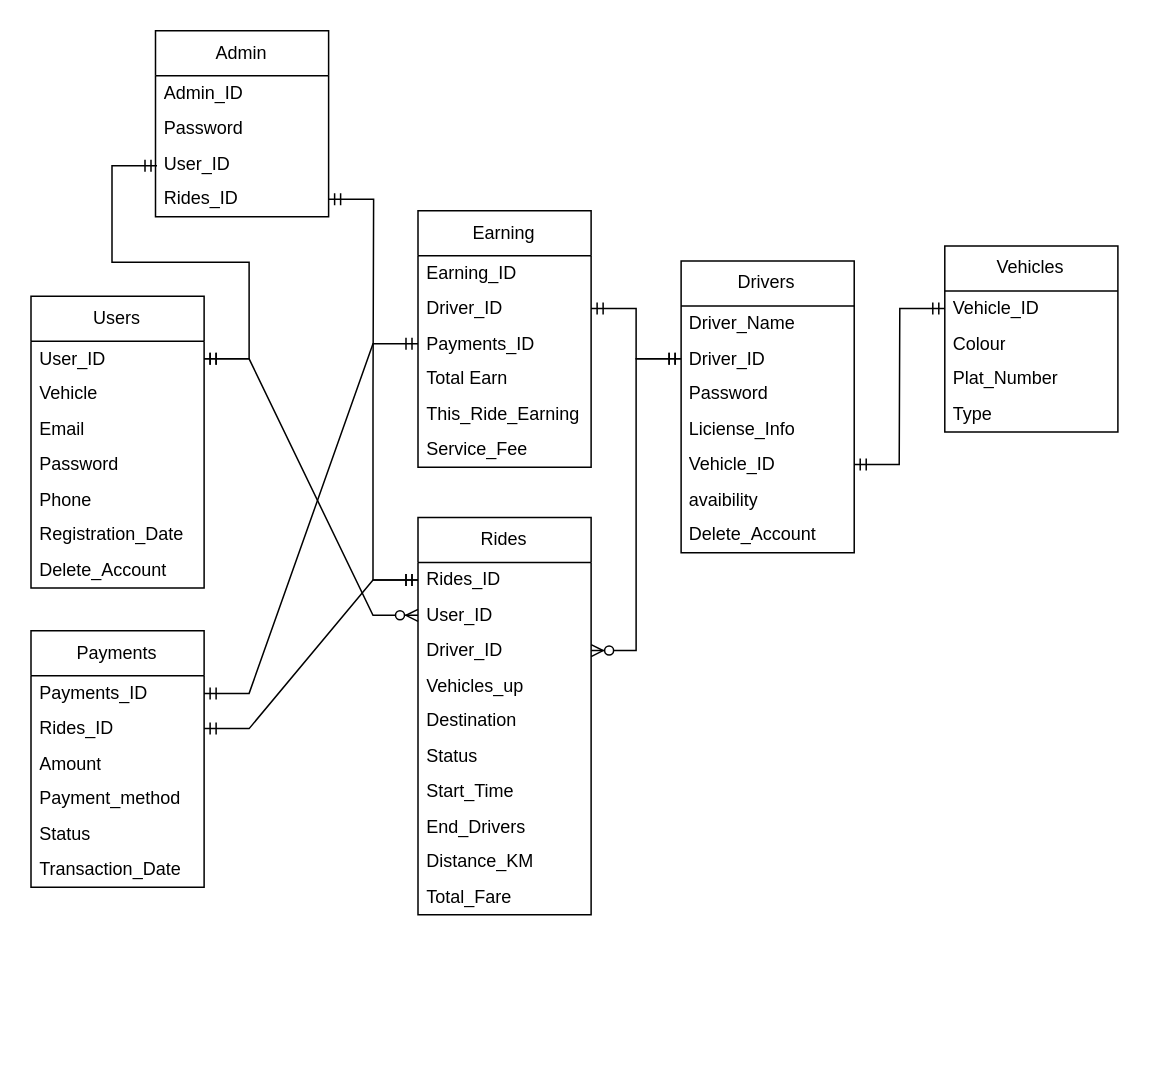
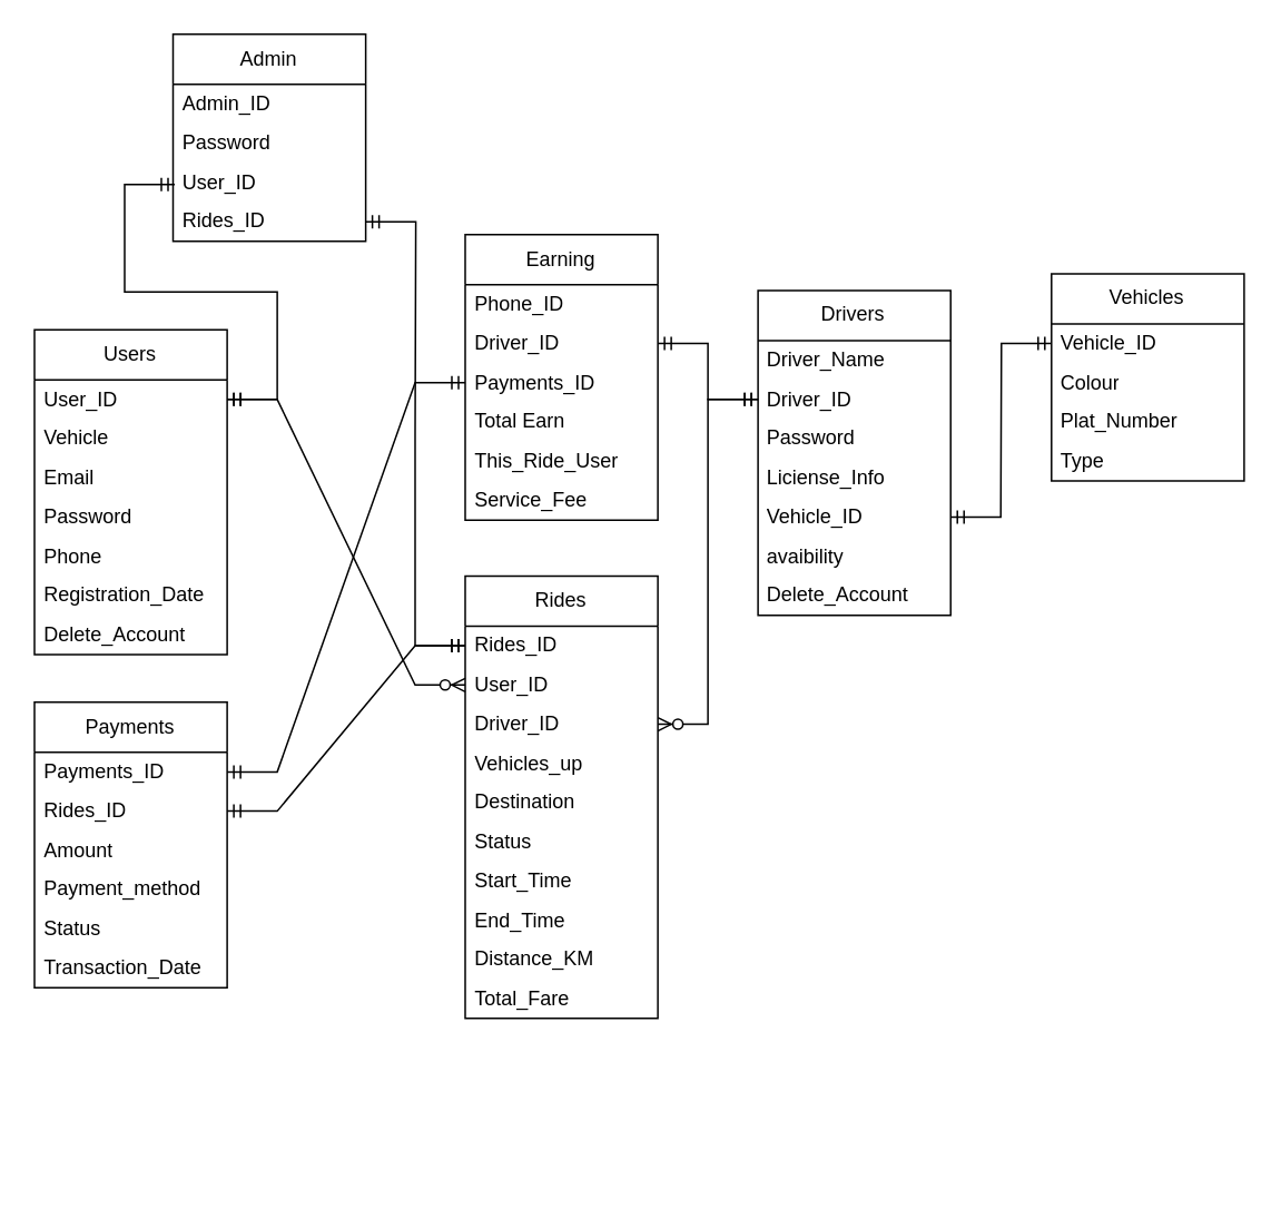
  <mxCell id="0" />
  <mxCell id="1" parent="0" />
  <mxCell id="2" value="Users" style="swimlane;fontStyle=0;childLayout=stackLayout;horizontal=1;startSize=30;horizontalStack=0;resizeParent=1;resizeParentMax=0;resizeLast=0;collapsible=1;marginBottom=0;whiteSpace=wrap;html=1;" parent="1" vertex="1"><mxGeometry x="20" y="196.98" width="115.405" height="194.458" as="geometry" /></mxCell>
  <mxCell id="3" value="User_ID" style="text;strokeColor=none;fillColor=none;align=left;verticalAlign=middle;spacingLeft=4;spacingRight=4;overflow=hidden;points=[[0,0.5],[1,0.5]];portConstraint=eastwest;rotatable=0;whiteSpace=wrap;html=1;" parent="2" vertex="1"><mxGeometry y="30" width="115.405" height="23.494" as="geometry" /></mxCell>
  <mxCell id="4" value="Vehicle" style="text;strokeColor=none;fillColor=none;align=left;verticalAlign=middle;spacingLeft=4;spacingRight=4;overflow=hidden;points=[[0,0.5],[1,0.5]];portConstraint=eastwest;rotatable=0;whiteSpace=wrap;html=1;" parent="2" vertex="1"><mxGeometry y="53.494" width="115.405" height="23.494" as="geometry" /></mxCell>
  <mxCell id="5" value="Email" style="text;strokeColor=none;fillColor=none;align=left;verticalAlign=middle;spacingLeft=4;spacingRight=4;overflow=hidden;points=[[0,0.5],[1,0.5]];portConstraint=eastwest;rotatable=0;whiteSpace=wrap;html=1;" parent="2" vertex="1"><mxGeometry y="76.988" width="115.405" height="23.494" as="geometry" /></mxCell>
  <mxCell id="6" value="Password" style="text;strokeColor=none;fillColor=none;align=left;verticalAlign=middle;spacingLeft=4;spacingRight=4;overflow=hidden;points=[[0,0.5],[1,0.5]];portConstraint=eastwest;rotatable=0;whiteSpace=wrap;html=1;" parent="2" vertex="1"><mxGeometry y="100.482" width="115.405" height="23.494" as="geometry" /></mxCell>
  <mxCell id="7" value="Phone" style="text;strokeColor=none;fillColor=none;align=left;verticalAlign=middle;spacingLeft=4;spacingRight=4;overflow=hidden;points=[[0,0.5],[1,0.5]];portConstraint=eastwest;rotatable=0;whiteSpace=wrap;html=1;" vertex="1" parent="2"><mxGeometry y="123.976" width="115.405" height="23.494" as="geometry" /></mxCell>
  <mxCell id="8" value="Registration_Date" style="text;strokeColor=none;fillColor=none;align=left;verticalAlign=middle;spacingLeft=4;spacingRight=4;overflow=hidden;points=[[0,0.5],[1,0.5]];portConstraint=eastwest;rotatable=0;whiteSpace=wrap;html=1;" parent="2" vertex="1"><mxGeometry y="147.47" width="115.405" height="23.494" as="geometry" /></mxCell>
  <mxCell id="9" value="Delete_Account" style="text;strokeColor=none;fillColor=none;align=left;verticalAlign=middle;spacingLeft=4;spacingRight=4;overflow=hidden;points=[[0,0.5],[1,0.5]];portConstraint=eastwest;rotatable=0;whiteSpace=wrap;html=1;" vertex="1" parent="2"><mxGeometry y="170.964" width="115.405" height="23.494" as="geometry" /></mxCell>
  <mxCell id="10" value="Drivers" style="swimlane;fontStyle=0;childLayout=stackLayout;horizontal=1;startSize=30;horizontalStack=0;resizeParent=1;resizeParentMax=0;resizeLast=0;collapsible=1;marginBottom=0;whiteSpace=wrap;html=1;" parent="1" vertex="1"><mxGeometry x="453.406" y="173.49" width="115.405" height="194.458" as="geometry" /></mxCell>
  <mxCell id="11" value="Driver_Name" style="text;strokeColor=none;fillColor=none;align=left;verticalAlign=middle;spacingLeft=4;spacingRight=4;overflow=hidden;points=[[0,0.5],[1,0.5]];portConstraint=eastwest;rotatable=0;whiteSpace=wrap;html=1;" parent="10" vertex="1"><mxGeometry y="30" width="115.405" height="23.494" as="geometry" /></mxCell>
  <mxCell id="12" value="Driver_ID" style="text;strokeColor=none;fillColor=none;align=left;verticalAlign=middle;spacingLeft=4;spacingRight=4;overflow=hidden;points=[[0,0.5],[1,0.5]];portConstraint=eastwest;rotatable=0;whiteSpace=wrap;html=1;" parent="10" vertex="1"><mxGeometry y="53.494" width="115.405" height="23.494" as="geometry" /></mxCell>
  <mxCell id="13" value="Password" style="text;strokeColor=none;fillColor=none;align=left;verticalAlign=middle;spacingLeft=4;spacingRight=4;overflow=hidden;points=[[0,0.5],[1,0.5]];portConstraint=eastwest;rotatable=0;whiteSpace=wrap;html=1;" parent="10" vertex="1"><mxGeometry y="76.988" width="115.405" height="23.494" as="geometry" /></mxCell>
  <mxCell id="14" value="Liciense_Info" style="text;strokeColor=none;fillColor=none;align=left;verticalAlign=middle;spacingLeft=4;spacingRight=4;overflow=hidden;points=[[0,0.5],[1,0.5]];portConstraint=eastwest;rotatable=0;whiteSpace=wrap;html=1;" parent="10" vertex="1"><mxGeometry y="100.482" width="115.405" height="23.494" as="geometry" /></mxCell>
  <mxCell id="15" value="Vehicle_ID" style="text;strokeColor=none;fillColor=none;align=left;verticalAlign=middle;spacingLeft=4;spacingRight=4;overflow=hidden;points=[[0,0.5],[1,0.5]];portConstraint=eastwest;rotatable=0;whiteSpace=wrap;html=1;" parent="10" vertex="1"><mxGeometry y="123.976" width="115.405" height="23.494" as="geometry" /></mxCell>
  <mxCell id="16" value="avaibility" style="text;strokeColor=none;fillColor=none;align=left;verticalAlign=middle;spacingLeft=4;spacingRight=4;overflow=hidden;points=[[0,0.5],[1,0.5]];portConstraint=eastwest;rotatable=0;whiteSpace=wrap;html=1;" parent="10" vertex="1"><mxGeometry y="147.47" width="115.405" height="23.494" as="geometry" /></mxCell>
  <mxCell id="17" value="Delete_Account" style="text;strokeColor=none;fillColor=none;align=left;verticalAlign=middle;spacingLeft=4;spacingRight=4;overflow=hidden;points=[[0,0.5],[1,0.5]];portConstraint=eastwest;rotatable=0;whiteSpace=wrap;html=1;" parent="10" vertex="1"><mxGeometry y="170.964" width="115.405" height="23.494" as="geometry" /></mxCell>
  <mxCell id="18" value="Rides" style="swimlane;fontStyle=0;childLayout=stackLayout;horizontal=1;startSize=30;horizontalStack=0;resizeParent=1;resizeParentMax=0;resizeLast=0;collapsible=1;marginBottom=0;whiteSpace=wrap;html=1;" parent="1" vertex="1"><mxGeometry x="278.004" y="344.462" width="115.405" height="264.94" as="geometry" /></mxCell>
  <mxCell id="19" value="Rides_ID" style="text;strokeColor=none;fillColor=none;align=left;verticalAlign=middle;spacingLeft=4;spacingRight=4;overflow=hidden;points=[[0,0.5],[1,0.5]];portConstraint=eastwest;rotatable=0;whiteSpace=wrap;html=1;" parent="18" vertex="1"><mxGeometry y="30" width="115.405" height="23.494" as="geometry" /></mxCell>
  <mxCell id="20" value="User_ID" style="text;strokeColor=none;fillColor=none;align=left;verticalAlign=middle;spacingLeft=4;spacingRight=4;overflow=hidden;points=[[0,0.5],[1,0.5]];portConstraint=eastwest;rotatable=0;whiteSpace=wrap;html=1;" parent="18" vertex="1"><mxGeometry y="53.494" width="115.405" height="23.494" as="geometry" /></mxCell>
  <mxCell id="21" value="Driver_ID" style="text;strokeColor=none;fillColor=none;align=left;verticalAlign=middle;spacingLeft=4;spacingRight=4;overflow=hidden;points=[[0,0.5],[1,0.5]];portConstraint=eastwest;rotatable=0;whiteSpace=wrap;html=1;" parent="18" vertex="1"><mxGeometry y="76.988" width="115.405" height="23.494" as="geometry" /></mxCell>
  <mxCell id="22" value="Vehicles_up" style="text;strokeColor=none;fillColor=none;align=left;verticalAlign=middle;spacingLeft=4;spacingRight=4;overflow=hidden;points=[[0,0.5],[1,0.5]];portConstraint=eastwest;rotatable=0;whiteSpace=wrap;html=1;" parent="18" vertex="1"><mxGeometry y="100.482" width="115.405" height="23.494" as="geometry" /></mxCell>
  <mxCell id="23" value="Destination" style="text;strokeColor=none;fillColor=none;align=left;verticalAlign=middle;spacingLeft=4;spacingRight=4;overflow=hidden;points=[[0,0.5],[1,0.5]];portConstraint=eastwest;rotatable=0;whiteSpace=wrap;html=1;" parent="18" vertex="1"><mxGeometry y="123.976" width="115.405" height="23.494" as="geometry" /></mxCell>
  <mxCell id="24" value="Status" style="text;strokeColor=none;fillColor=none;align=left;verticalAlign=middle;spacingLeft=4;spacingRight=4;overflow=hidden;points=[[0,0.5],[1,0.5]];portConstraint=eastwest;rotatable=0;whiteSpace=wrap;html=1;" parent="18" vertex="1"><mxGeometry y="147.47" width="115.405" height="23.494" as="geometry" /></mxCell>
  <mxCell id="25" value="Start_Time" style="text;strokeColor=none;fillColor=none;align=left;verticalAlign=middle;spacingLeft=4;spacingRight=4;overflow=hidden;points=[[0,0.5],[1,0.5]];portConstraint=eastwest;rotatable=0;whiteSpace=wrap;html=1;" vertex="1" parent="18"><mxGeometry y="170.964" width="115.405" height="23.494" as="geometry" /></mxCell>
- <mxCell id="26" value="End_Drivers" style="text;strokeColor=none;fillColor=none;align=left;verticalAlign=middle;spacingLeft=4;spacingRight=4;overflow=hidden;points=[[0,0.5],[1,0.5]];portConstraint=eastwest;rotatable=0;whiteSpace=wrap;html=1;" vertex="1" parent="18"><mxGeometry y="194.458" width="115.405" height="23.494" as="geometry" /></mxCell>
+ <mxCell id="26" value="End_Time" style="text;strokeColor=none;fillColor=none;align=left;verticalAlign=middle;spacingLeft=4;spacingRight=4;overflow=hidden;points=[[0,0.5],[1,0.5]];portConstraint=eastwest;rotatable=0;whiteSpace=wrap;html=1;" vertex="1" parent="18"><mxGeometry y="194.458" width="115.405" height="23.494" as="geometry" /></mxCell>
  <mxCell id="27" value="Distance_KM" style="text;strokeColor=none;fillColor=none;align=left;verticalAlign=middle;spacingLeft=4;spacingRight=4;overflow=hidden;points=[[0,0.5],[1,0.5]];portConstraint=eastwest;rotatable=0;whiteSpace=wrap;html=1;" vertex="1" parent="18"><mxGeometry y="217.952" width="115.405" height="23.494" as="geometry" /></mxCell>
  <mxCell id="28" value="Total_Fare" style="text;strokeColor=none;fillColor=none;align=left;verticalAlign=middle;spacingLeft=4;spacingRight=4;overflow=hidden;points=[[0,0.5],[1,0.5]];portConstraint=eastwest;rotatable=0;whiteSpace=wrap;html=1;" vertex="1" parent="18"><mxGeometry y="241.446" width="115.405" height="23.494" as="geometry" /></mxCell>
  <mxCell id="29" value="Vehicles" style="swimlane;fontStyle=0;childLayout=stackLayout;horizontal=1;startSize=30;horizontalStack=0;resizeParent=1;resizeParentMax=0;resizeLast=0;collapsible=1;marginBottom=0;whiteSpace=wrap;html=1;" parent="1" vertex="1"><mxGeometry x="629.195" y="163.49" width="115.405" height="123.976" as="geometry" /></mxCell>
  <mxCell id="30" value="Vehicle_ID" style="text;strokeColor=none;fillColor=none;align=left;verticalAlign=middle;spacingLeft=4;spacingRight=4;overflow=hidden;points=[[0,0.5],[1,0.5]];portConstraint=eastwest;rotatable=0;whiteSpace=wrap;html=1;" parent="29" vertex="1"><mxGeometry y="30" width="115.405" height="23.494" as="geometry" /></mxCell>
  <mxCell id="31" value="Colour" style="text;strokeColor=none;fillColor=none;align=left;verticalAlign=middle;spacingLeft=4;spacingRight=4;overflow=hidden;points=[[0,0.5],[1,0.5]];portConstraint=eastwest;rotatable=0;whiteSpace=wrap;html=1;" parent="29" vertex="1"><mxGeometry y="53.494" width="115.405" height="23.494" as="geometry" /></mxCell>
  <mxCell id="32" value="Plat_Number" style="text;strokeColor=none;fillColor=none;align=left;verticalAlign=middle;spacingLeft=4;spacingRight=4;overflow=hidden;points=[[0,0.5],[1,0.5]];portConstraint=eastwest;rotatable=0;whiteSpace=wrap;html=1;" parent="29" vertex="1"><mxGeometry y="76.988" width="115.405" height="23.494" as="geometry" /></mxCell>
  <mxCell id="33" value="Type" style="text;strokeColor=none;fillColor=none;align=left;verticalAlign=middle;spacingLeft=4;spacingRight=4;overflow=hidden;points=[[0,0.5],[1,0.5]];portConstraint=eastwest;rotatable=0;whiteSpace=wrap;html=1;" vertex="1" parent="29"><mxGeometry y="100.482" width="115.405" height="23.494" as="geometry" /></mxCell>
  <mxCell id="34" value="Payments" style="swimlane;fontStyle=0;childLayout=stackLayout;horizontal=1;startSize=30;horizontalStack=0;resizeParent=1;resizeParentMax=0;resizeLast=0;collapsible=1;marginBottom=0;whiteSpace=wrap;html=1;" parent="1" vertex="1"><mxGeometry x="20" y="420.002" width="115.405" height="170.964" as="geometry" /></mxCell>
  <mxCell id="35" value="&lt;span style=&quot;text-align: center;&quot;&gt;Payments&lt;/span&gt;_ID" style="text;strokeColor=none;fillColor=none;align=left;verticalAlign=middle;spacingLeft=4;spacingRight=4;overflow=hidden;points=[[0,0.5],[1,0.5]];portConstraint=eastwest;rotatable=0;whiteSpace=wrap;html=1;" parent="34" vertex="1"><mxGeometry y="30" width="115.405" height="23.494" as="geometry" /></mxCell>
  <mxCell id="36" value="Rides_ID" style="text;strokeColor=none;fillColor=none;align=left;verticalAlign=middle;spacingLeft=4;spacingRight=4;overflow=hidden;points=[[0,0.5],[1,0.5]];portConstraint=eastwest;rotatable=0;whiteSpace=wrap;html=1;" parent="34" vertex="1"><mxGeometry y="53.494" width="115.405" height="23.494" as="geometry" /></mxCell>
  <mxCell id="37" value="Amount" style="text;strokeColor=none;fillColor=none;align=left;verticalAlign=middle;spacingLeft=4;spacingRight=4;overflow=hidden;points=[[0,0.5],[1,0.5]];portConstraint=eastwest;rotatable=0;whiteSpace=wrap;html=1;" parent="34" vertex="1"><mxGeometry y="76.988" width="115.405" height="23.494" as="geometry" /></mxCell>
  <mxCell id="38" value="Payment_method" style="text;strokeColor=none;fillColor=none;align=left;verticalAlign=middle;spacingLeft=4;spacingRight=4;overflow=hidden;points=[[0,0.5],[1,0.5]];portConstraint=eastwest;rotatable=0;whiteSpace=wrap;html=1;" parent="34" vertex="1"><mxGeometry y="100.482" width="115.405" height="23.494" as="geometry" /></mxCell>
  <mxCell id="39" value="Status" style="text;strokeColor=none;fillColor=none;align=left;verticalAlign=middle;spacingLeft=4;spacingRight=4;overflow=hidden;points=[[0,0.5],[1,0.5]];portConstraint=eastwest;rotatable=0;whiteSpace=wrap;html=1;" parent="34" vertex="1"><mxGeometry y="123.976" width="115.405" height="23.494" as="geometry" /></mxCell>
  <mxCell id="40" value="&lt;div&gt;Transaction_Date&lt;/div&gt;" style="text;strokeColor=none;fillColor=none;align=left;verticalAlign=middle;spacingLeft=4;spacingRight=4;overflow=hidden;points=[[0,0.5],[1,0.5]];portConstraint=eastwest;rotatable=0;whiteSpace=wrap;html=1;" vertex="1" parent="34"><mxGeometry y="147.47" width="115.405" height="23.494" as="geometry" /></mxCell>
  <mxCell id="41" value="Earning" style="swimlane;fontStyle=0;childLayout=stackLayout;horizontal=1;startSize=30;horizontalStack=0;resizeParent=1;resizeParentMax=0;resizeLast=0;collapsible=1;marginBottom=0;whiteSpace=wrap;html=1;" parent="1" vertex="1"><mxGeometry x="278.005" y="139.996" width="115.405" height="170.964" as="geometry" /></mxCell>
- <mxCell id="42" value="Earning_ID" style="text;strokeColor=none;fillColor=none;align=left;verticalAlign=middle;spacingLeft=4;spacingRight=4;overflow=hidden;points=[[0,0.5],[1,0.5]];portConstraint=eastwest;rotatable=0;whiteSpace=wrap;html=1;" vertex="1" parent="41"><mxGeometry y="30" width="115.405" height="23.494" as="geometry" /></mxCell>
+ <mxCell id="42" value="Phone_ID" style="text;strokeColor=none;fillColor=none;align=left;verticalAlign=middle;spacingLeft=4;spacingRight=4;overflow=hidden;points=[[0,0.5],[1,0.5]];portConstraint=eastwest;rotatable=0;whiteSpace=wrap;html=1;" vertex="1" parent="41"><mxGeometry y="30" width="115.405" height="23.494" as="geometry" /></mxCell>
  <mxCell id="43" value="Driver_ID" style="text;strokeColor=none;fillColor=none;align=left;verticalAlign=middle;spacingLeft=4;spacingRight=4;overflow=hidden;points=[[0,0.5],[1,0.5]];portConstraint=eastwest;rotatable=0;whiteSpace=wrap;html=1;" parent="41" vertex="1"><mxGeometry y="53.494" width="115.405" height="23.494" as="geometry" /></mxCell>
  <mxCell id="44" value="&lt;span style=&quot;text-align: center;&quot;&gt;Payments&lt;/span&gt;_ID" style="text;strokeColor=none;fillColor=none;align=left;verticalAlign=middle;spacingLeft=4;spacingRight=4;overflow=hidden;points=[[0,0.5],[1,0.5]];portConstraint=eastwest;rotatable=0;whiteSpace=wrap;html=1;" parent="41" vertex="1"><mxGeometry y="76.988" width="115.405" height="23.494" as="geometry" /></mxCell>
  <mxCell id="45" value="Total Earn" style="text;strokeColor=none;fillColor=none;align=left;verticalAlign=middle;spacingLeft=4;spacingRight=4;overflow=hidden;points=[[0,0.5],[1,0.5]];portConstraint=eastwest;rotatable=0;whiteSpace=wrap;html=1;" parent="41" vertex="1"><mxGeometry y="100.482" width="115.405" height="23.494" as="geometry" /></mxCell>
- <mxCell id="46" value="This_Ride_Earning" style="text;strokeColor=none;fillColor=none;align=left;verticalAlign=middle;spacingLeft=4;spacingRight=4;overflow=hidden;points=[[0,0.5],[1,0.5]];portConstraint=eastwest;rotatable=0;whiteSpace=wrap;html=1;" vertex="1" parent="41"><mxGeometry y="123.976" width="115.405" height="23.494" as="geometry" /></mxCell>
+ <mxCell id="46" value="This_Ride_User" style="text;strokeColor=none;fillColor=none;align=left;verticalAlign=middle;spacingLeft=4;spacingRight=4;overflow=hidden;points=[[0,0.5],[1,0.5]];portConstraint=eastwest;rotatable=0;whiteSpace=wrap;html=1;" vertex="1" parent="41"><mxGeometry y="123.976" width="115.405" height="23.494" as="geometry" /></mxCell>
  <mxCell id="47" value="Service_Fee" style="text;strokeColor=none;fillColor=none;align=left;verticalAlign=middle;spacingLeft=4;spacingRight=4;overflow=hidden;points=[[0,0.5],[1,0.5]];portConstraint=eastwest;rotatable=0;whiteSpace=wrap;html=1;" parent="41" vertex="1"><mxGeometry y="147.47" width="115.405" height="23.494" as="geometry" /></mxCell>
  <mxCell id="48" value="" style="edgeStyle=entityRelationEdgeStyle;fontSize=12;html=1;endArrow=ERmandOne;startArrow=ERmandOne;rounded=0;entryX=0;entryY=0.5;entryDx=0;entryDy=0;exitX=1;exitY=0.5;exitDx=0;exitDy=0;" parent="1" source="15" target="30" edge="1"><mxGeometry width="100" height="100" relative="1" as="geometry"><mxPoint x="323" y="396.98" as="sourcePoint" /><mxPoint x="423" y="296.98" as="targetPoint" /></mxGeometry></mxCell>
  <mxCell id="49" value="" style="edgeStyle=entityRelationEdgeStyle;fontSize=12;html=1;endArrow=ERzeroToMany;startArrow=ERmandOne;rounded=0;entryX=0;entryY=0.5;entryDx=0;entryDy=0;exitX=1;exitY=0.5;exitDx=0;exitDy=0;" parent="1" source="3" target="20" edge="1"><mxGeometry width="100" height="100" relative="1" as="geometry"><mxPoint x="135" y="240" as="sourcePoint" /><mxPoint x="408" y="296.98" as="targetPoint" /></mxGeometry></mxCell>
  <mxCell id="50" value="" style="edgeStyle=entityRelationEdgeStyle;fontSize=12;html=1;endArrow=ERzeroToMany;startArrow=ERmandOne;rounded=0;exitX=0;exitY=0.5;exitDx=0;exitDy=0;entryX=1;entryY=0.5;entryDx=0;entryDy=0;" parent="1" source="12" target="21" edge="1"><mxGeometry width="100" height="100" relative="1" as="geometry"><mxPoint x="218" y="326.98" as="sourcePoint" /><mxPoint x="388" y="226.98" as="targetPoint" /></mxGeometry></mxCell>
  <mxCell id="51" value="" style="edgeStyle=entityRelationEdgeStyle;fontSize=12;html=1;endArrow=ERmandOne;startArrow=ERmandOne;rounded=0;exitX=0;exitY=0.5;exitDx=0;exitDy=0;" parent="1" source="19" target="36" edge="1"><mxGeometry width="100" height="100" relative="1" as="geometry"><mxPoint x="308" y="536.98" as="sourcePoint" /><mxPoint x="408" y="436.98" as="targetPoint" /><Array as="points"><mxPoint x="198" y="356.98" /></Array></mxGeometry></mxCell>
  <mxCell id="52" value="" style="edgeStyle=entityRelationEdgeStyle;fontSize=12;html=1;endArrow=ERmandOne;startArrow=ERmandOne;rounded=0;entryX=0;entryY=0.5;entryDx=0;entryDy=0;" parent="1" source="35" target="44" edge="1"><mxGeometry width="100" height="100" relative="1" as="geometry"><mxPoint x="373" y="406.98" as="sourcePoint" /><mxPoint x="238" y="484.98" as="targetPoint" /><Array as="points"><mxPoint x="293" y="424.98" /><mxPoint x="228" y="466.98" /><mxPoint x="198" y="486.98" /><mxPoint x="228" y="456.98" /><mxPoint x="238" y="392.98" /></Array></mxGeometry></mxCell>
  <mxCell id="53" value="" style="edgeStyle=entityRelationEdgeStyle;fontSize=12;html=1;endArrow=ERmandOne;startArrow=ERmandOne;rounded=0;entryX=1;entryY=0.5;entryDx=0;entryDy=0;exitX=0;exitY=0.5;exitDx=0;exitDy=0;" parent="1" source="12" target="43" edge="1"><mxGeometry width="100" height="100" relative="1" as="geometry"><mxPoint x="218" y="464.98" as="sourcePoint" /><mxPoint x="353" y="276.98" as="targetPoint" /><Array as="points"><mxPoint x="368" y="496.98" /><mxPoint x="303" y="538.98" /><mxPoint x="273" y="558.98" /><mxPoint x="303" y="528.98" /><mxPoint x="313" y="464.98" /></Array></mxGeometry></mxCell>
  <mxCell id="54" value="Admin" style="swimlane;fontStyle=0;childLayout=stackLayout;horizontal=1;startSize=30;horizontalStack=0;resizeParent=1;resizeParentMax=0;resizeLast=0;collapsible=1;marginBottom=0;whiteSpace=wrap;html=1;" parent="1" vertex="1"><mxGeometry x="103" y="20.02" width="115.405" height="123.976" as="geometry" /></mxCell>
  <mxCell id="55" value="Admin_ID" style="text;strokeColor=none;fillColor=none;align=left;verticalAlign=middle;spacingLeft=4;spacingRight=4;overflow=hidden;points=[[0,0.5],[1,0.5]];portConstraint=eastwest;rotatable=0;whiteSpace=wrap;html=1;" parent="54" vertex="1"><mxGeometry y="30" width="115.405" height="23.494" as="geometry" /></mxCell>
  <mxCell id="56" value="Password" style="text;strokeColor=none;fillColor=none;align=left;verticalAlign=middle;spacingLeft=4;spacingRight=4;overflow=hidden;points=[[0,0.5],[1,0.5]];portConstraint=eastwest;rotatable=0;whiteSpace=wrap;html=1;" parent="54" vertex="1"><mxGeometry y="53.494" width="115.405" height="23.494" as="geometry" /></mxCell>
  <mxCell id="57" value="User_ID" style="text;strokeColor=none;fillColor=none;align=left;verticalAlign=middle;spacingLeft=4;spacingRight=4;overflow=hidden;points=[[0,0.5],[1,0.5]];portConstraint=eastwest;rotatable=0;whiteSpace=wrap;html=1;" parent="54" vertex="1"><mxGeometry y="76.988" width="115.405" height="23.494" as="geometry" /></mxCell>
  <mxCell id="58" value="Rides_ID" style="text;strokeColor=none;fillColor=none;align=left;verticalAlign=middle;spacingLeft=4;spacingRight=4;overflow=hidden;points=[[0,0.5],[1,0.5]];portConstraint=eastwest;rotatable=0;whiteSpace=wrap;html=1;" parent="54" vertex="1"><mxGeometry y="100.482" width="115.405" height="23.494" as="geometry" /></mxCell>
  <mxCell id="59" value="" style="edgeStyle=entityRelationEdgeStyle;fontSize=12;html=1;endArrow=ERmandOne;startArrow=ERmandOne;rounded=0;exitX=1;exitY=0.5;exitDx=0;exitDy=0;" parent="1" source="3" edge="1"><mxGeometry width="100" height="100" relative="1" as="geometry"><mxPoint x="168" y="220" as="sourcePoint" /><mxPoint x="104" y="110" as="targetPoint" /><Array as="points"><mxPoint x="394" y="519.98" /><mxPoint x="134" y="210" /><mxPoint x="154" y="200" /><mxPoint x="329" y="561.98" /><mxPoint x="299" y="581.98" /><mxPoint x="329" y="551.98" /><mxPoint x="339" y="487.98" /></Array></mxGeometry></mxCell>
  <mxCell id="60" value="" style="edgeStyle=entityRelationEdgeStyle;fontSize=12;html=1;endArrow=ERmandOne;startArrow=ERmandOne;rounded=0;exitX=0;exitY=0.5;exitDx=0;exitDy=0;entryX=1;entryY=0.5;entryDx=0;entryDy=0;" parent="1" source="19" target="58" edge="1"><mxGeometry width="100" height="100" relative="1" as="geometry"><mxPoint x="243" y="359" as="sourcePoint" /><mxPoint x="228" y="230" as="targetPoint" /><Array as="points"><mxPoint x="508" y="639.98" /><mxPoint x="248" y="330" /><mxPoint x="268" y="320" /><mxPoint x="443" y="681.98" /><mxPoint x="413" y="701.98" /><mxPoint x="443" y="671.98" /><mxPoint x="453" y="607.98" /></Array></mxGeometry></mxCell>
